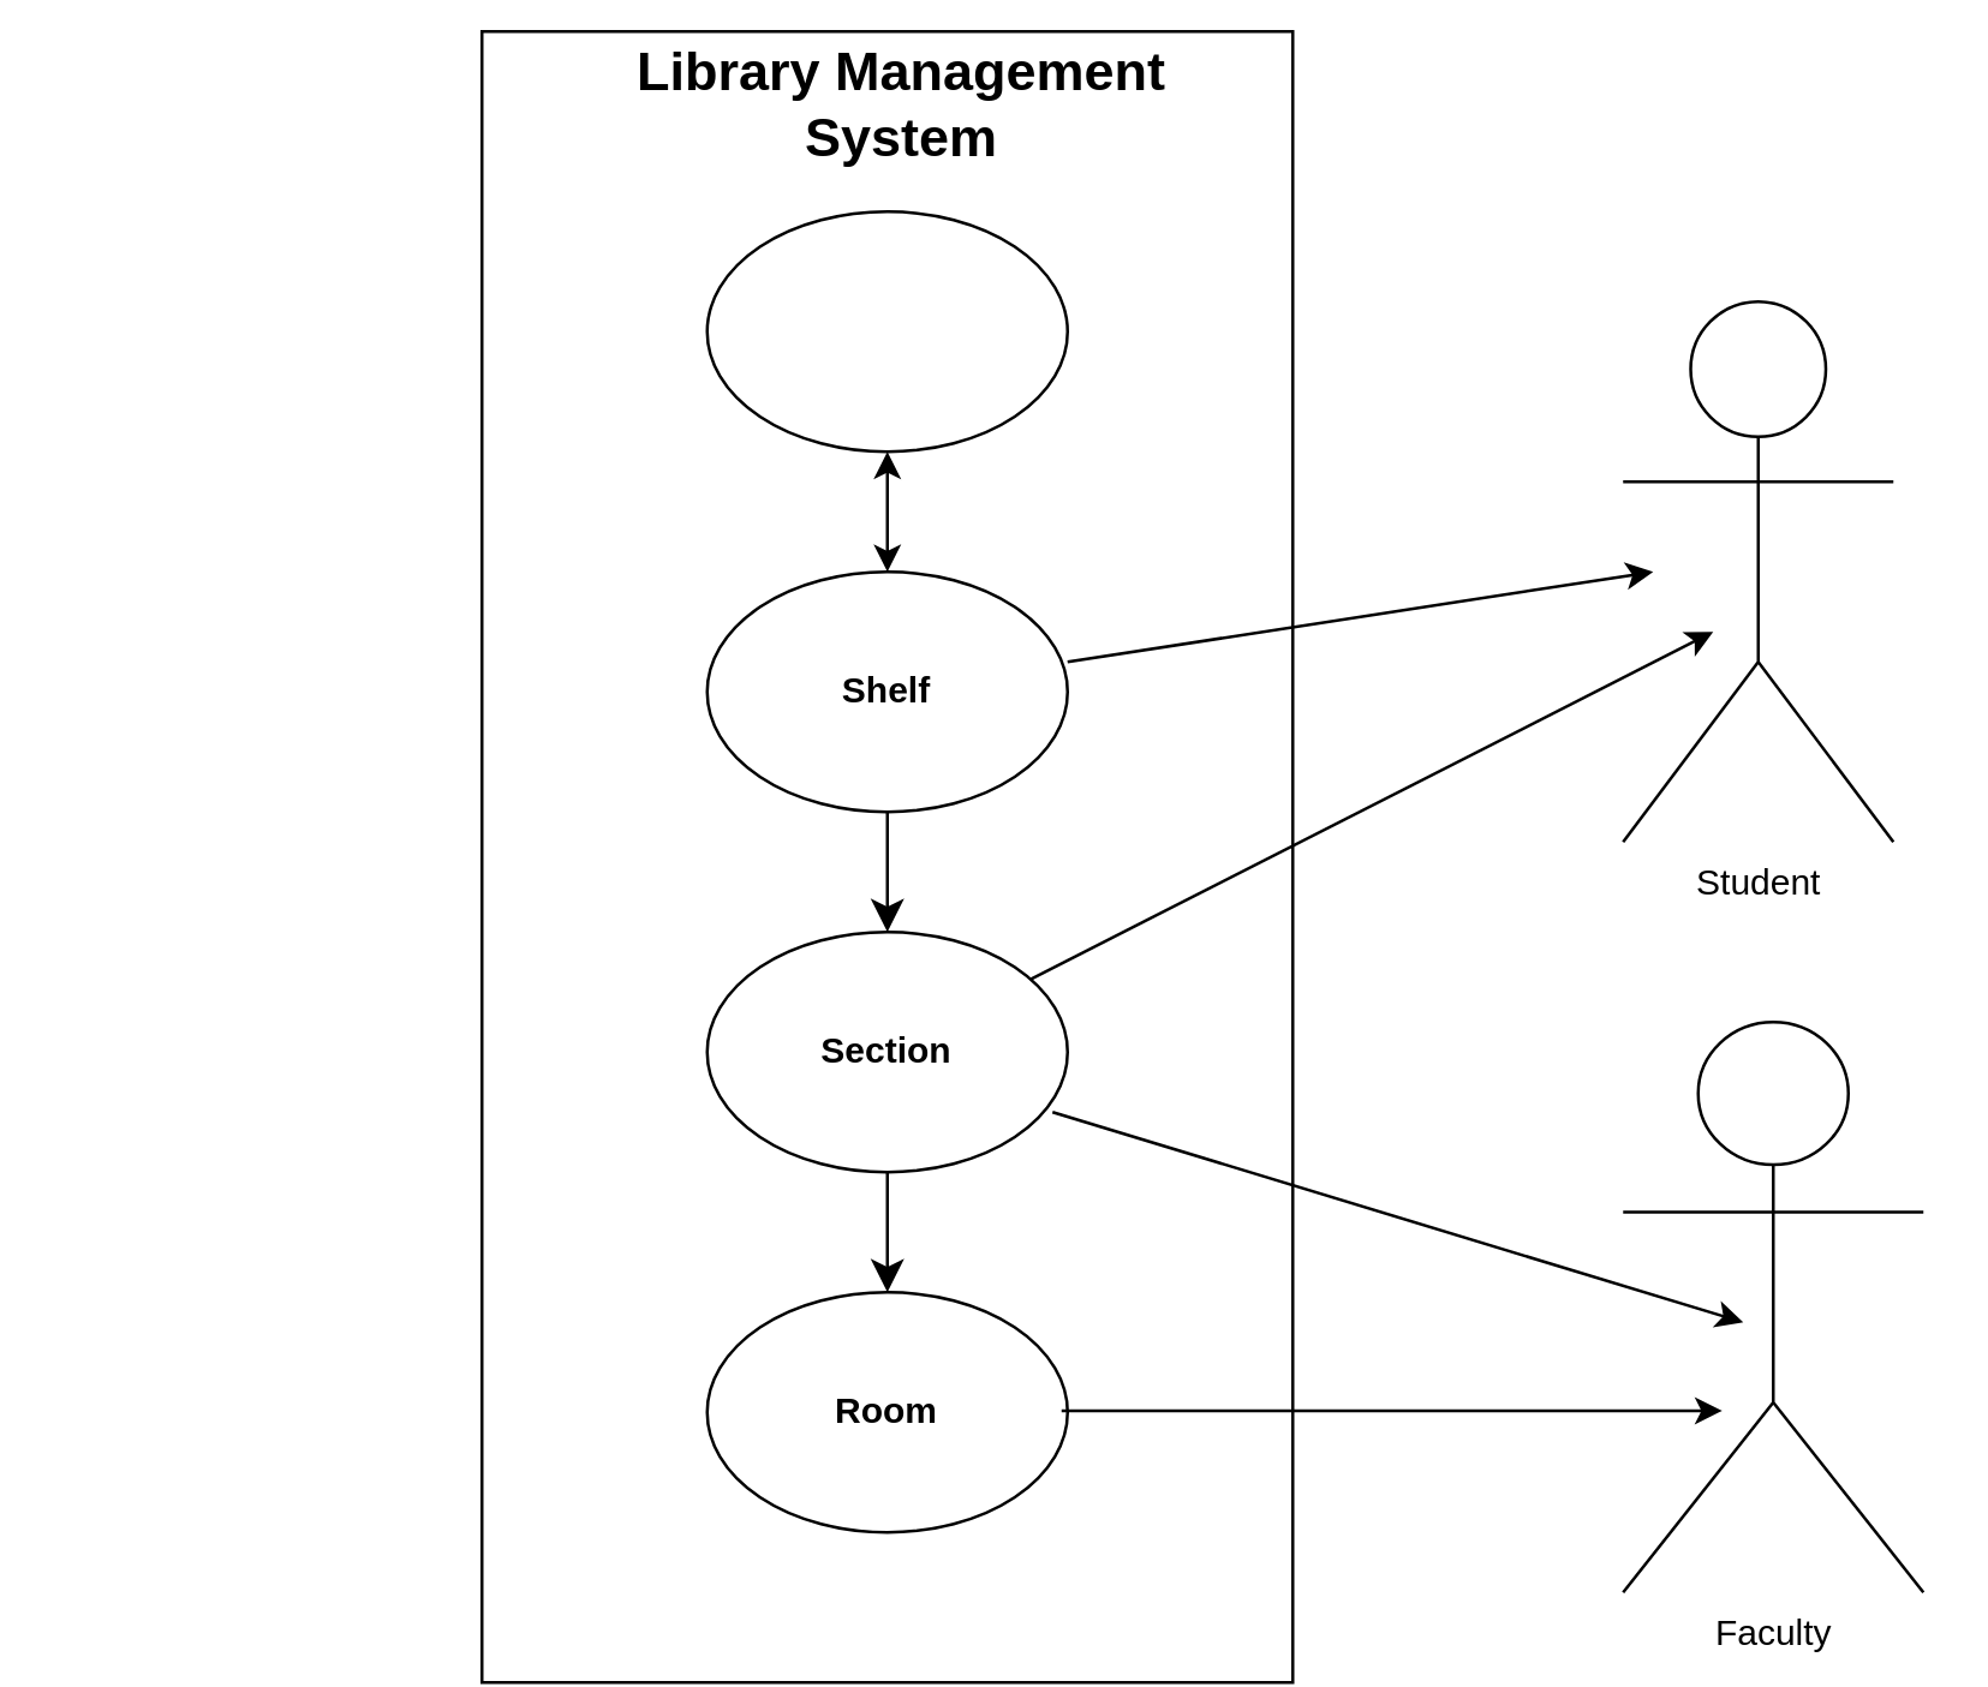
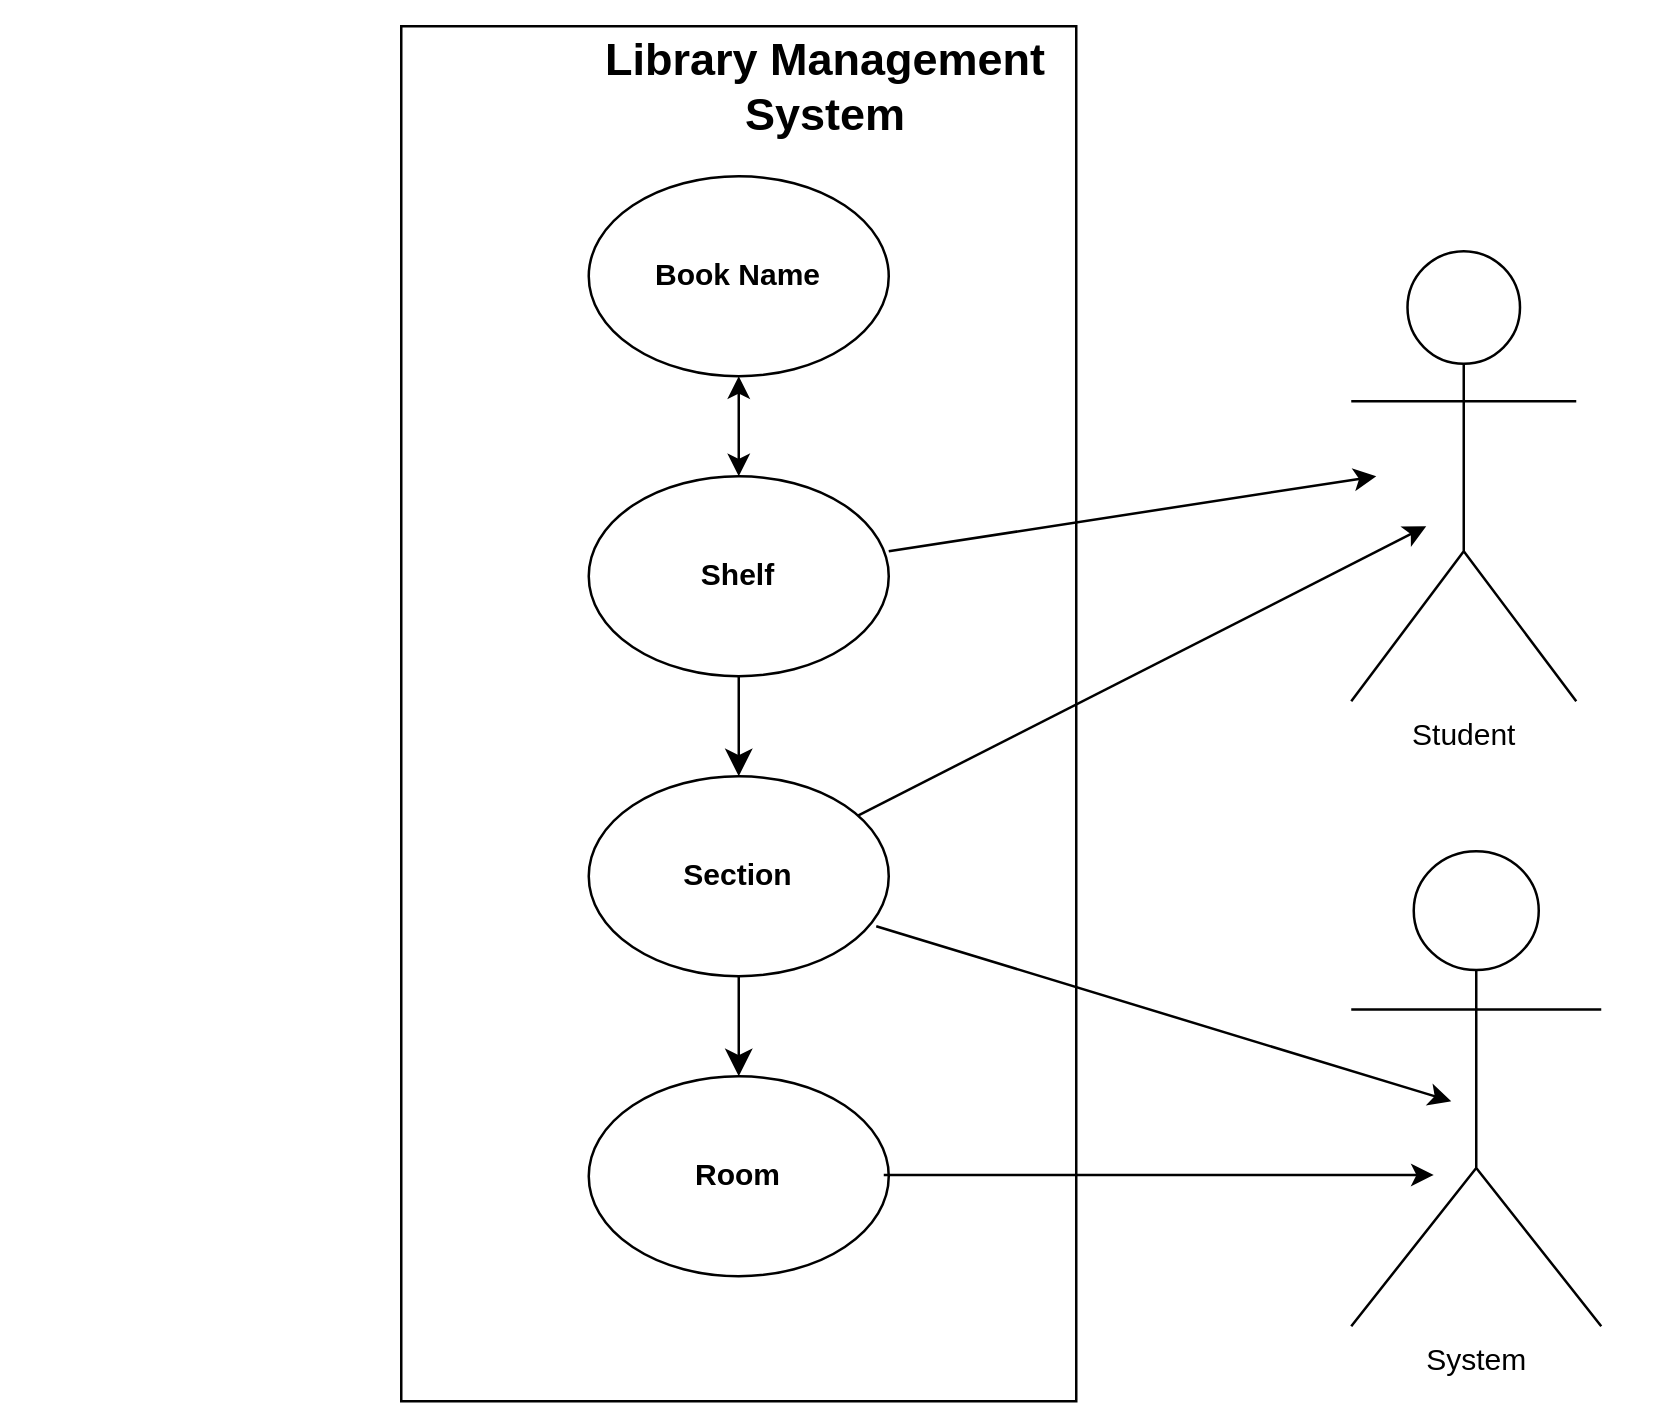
  <mxCell id="0" />
  <mxCell id="1" parent="0" />
  <mxCell id="2" value="" style="rounded=0;whiteSpace=wrap;html=1;rotation=90;" parent="1" vertex="1"><mxGeometry x="20" y="150" width="550" height="270" as="geometry" /></mxCell>
  <mxCell id="3" value="" style="ellipse;whiteSpace=wrap;html=1;strokeColor=default;fillColor=default;" parent="1" vertex="1"><mxGeometry x="235" y="70" width="120" height="80" as="geometry" /></mxCell>
  <mxCell id="4" style="edgeStyle=none;curved=1;rounded=0;orthogonalLoop=1;jettySize=auto;html=1;exitX=0.5;exitY=1;exitDx=0;exitDy=0;entryX=0.5;entryY=0;entryDx=0;entryDy=0;fontSize=12;startSize=8;endSize=8;" edge="1" parent="1" source="5" target="7"><mxGeometry relative="1" as="geometry" /></mxCell>
  <mxCell id="5" value="" style="ellipse;whiteSpace=wrap;html=1;" parent="1" vertex="1"><mxGeometry x="235" y="190" width="120" height="80" as="geometry" /></mxCell>
  <mxCell id="6" style="edgeStyle=none;curved=1;rounded=0;orthogonalLoop=1;jettySize=auto;html=1;exitX=0.5;exitY=1;exitDx=0;exitDy=0;entryX=0.5;entryY=0;entryDx=0;entryDy=0;fontSize=12;startSize=8;endSize=8;" edge="1" parent="1" source="7" target="8"><mxGeometry relative="1" as="geometry" /></mxCell>
  <mxCell id="7" value="" style="ellipse;whiteSpace=wrap;html=1;" parent="1" vertex="1"><mxGeometry x="235" y="310" width="120" height="80" as="geometry" /></mxCell>
  <mxCell id="8" value="" style="ellipse;whiteSpace=wrap;html=1;" parent="1" vertex="1"><mxGeometry x="235" y="430" width="120" height="80" as="geometry" /></mxCell>
  <mxCell id="9" value="" style="endArrow=classic;html=1;rounded=0;" parent="1" edge="1"><mxGeometry width="50" height="50" relative="1" as="geometry"><mxPoint x="353" y="469.5" as="sourcePoint" /><mxPoint x="573" y="469.5" as="targetPoint" /></mxGeometry></mxCell>
  <mxCell id="10" value="" style="endArrow=classic;html=1;rounded=0;" parent="1" edge="1"><mxGeometry width="50" height="50" relative="1" as="geometry"><mxPoint x="350" y="370" as="sourcePoint" /><mxPoint x="580" y="440" as="targetPoint" /></mxGeometry></mxCell>
- <mxCell id="11" value="&lt;b&gt;&lt;font style=&quot;font-size: 18px;&quot;&gt;Library Management System&lt;/font&gt;&lt;/b&gt;" style="text;strokeColor=none;align=center;fillColor=none;html=1;verticalAlign=middle;whiteSpace=wrap;rounded=0;" parent="1" vertex="1"><mxGeometry x="180" y="20" width="240" height="30" as="geometry" /></mxCell>
+ <mxCell id="11" value="&lt;b&gt;&lt;font style=&quot;font-size: 18px;&quot;&gt;Library Management System&lt;/font&gt;&lt;/b&gt;" style="text;strokeColor=none;align=center;fillColor=none;html=1;verticalAlign=middle;whiteSpace=wrap;rounded=0;" parent="1" vertex="1"><mxGeometry x="210" y="20" width="240" height="30" as="geometry" /></mxCell>
  <mxCell id="12" value="" style="endArrow=classic;html=1;rounded=0;" parent="1" source="7" edge="1"><mxGeometry width="50" height="50" relative="1" as="geometry"><mxPoint x="290" y="340" as="sourcePoint" /><mxPoint x="570" y="210" as="targetPoint" /></mxGeometry></mxCell>
  <mxCell id="13" value="" style="endArrow=classic;html=1;rounded=0;" parent="1" edge="1"><mxGeometry width="50" height="50" relative="1" as="geometry"><mxPoint x="355" y="220" as="sourcePoint" /><mxPoint x="550" y="190" as="targetPoint" /></mxGeometry></mxCell>
+ <mxCell id="14" value="&lt;b&gt;Book Name&lt;/b&gt;" style="text;strokeColor=none;align=center;fillColor=none;html=1;verticalAlign=middle;whiteSpace=wrap;rounded=0;" parent="1" vertex="1"><mxGeometry x="240" y="80" width="110" height="60" as="geometry" /></mxCell>
  <mxCell id="15" value="" style="endArrow=classic;startArrow=classic;html=1;rounded=0;entryX=0.5;entryY=1;entryDx=0;entryDy=0;exitX=0.5;exitY=0;exitDx=0;exitDy=0;" parent="1" source="5" target="3" edge="1"><mxGeometry width="50" height="50" relative="1" as="geometry"><mxPoint x="295" y="200" as="sourcePoint" /><mxPoint x="340" y="290" as="targetPoint" /></mxGeometry></mxCell>
  <mxCell id="16" value="Student" style="shape=umlActor;verticalLabelPosition=bottom;verticalAlign=top;html=1;outlineConnect=0;" parent="1" vertex="1"><mxGeometry x="540" y="100" width="90" height="180" as="geometry" /></mxCell>
- <mxCell id="17" value="Faculty" style="shape=umlActor;verticalLabelPosition=bottom;verticalAlign=top;html=1;outlineConnect=0;" parent="1" vertex="1"><mxGeometry x="540" y="340" width="100" height="190" as="geometry" /></mxCell>
+ <mxCell id="17" value="System" style="shape=umlActor;verticalLabelPosition=bottom;verticalAlign=top;html=1;outlineConnect=0;" parent="1" vertex="1"><mxGeometry x="540" y="340" width="100" height="190" as="geometry" /></mxCell>
  <mxCell id="18" value="&lt;b&gt;Shelf&lt;/b&gt;" style="text;strokeColor=none;align=center;fillColor=none;html=1;verticalAlign=middle;whiteSpace=wrap;rounded=0;" vertex="1" parent="1"><mxGeometry x="240" y="200" width="110" height="60" as="geometry" /></mxCell>
  <mxCell id="19" value="&lt;b&gt;Section&lt;/b&gt;" style="text;strokeColor=none;align=center;fillColor=none;html=1;verticalAlign=middle;whiteSpace=wrap;rounded=0;" vertex="1" parent="1"><mxGeometry x="240" y="320" width="110" height="60" as="geometry" /></mxCell>
  <mxCell id="20" value="&lt;b&gt;Room&lt;/b&gt;" style="text;strokeColor=none;align=center;fillColor=none;html=1;verticalAlign=middle;whiteSpace=wrap;rounded=0;" vertex="1" parent="1"><mxGeometry x="240" y="440" width="110" height="60" as="geometry" /></mxCell>
